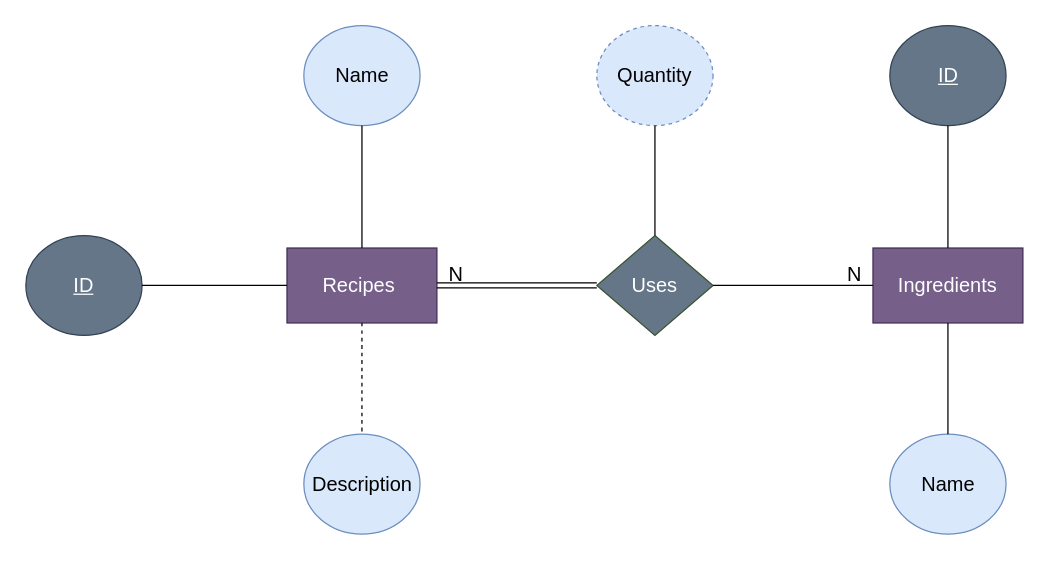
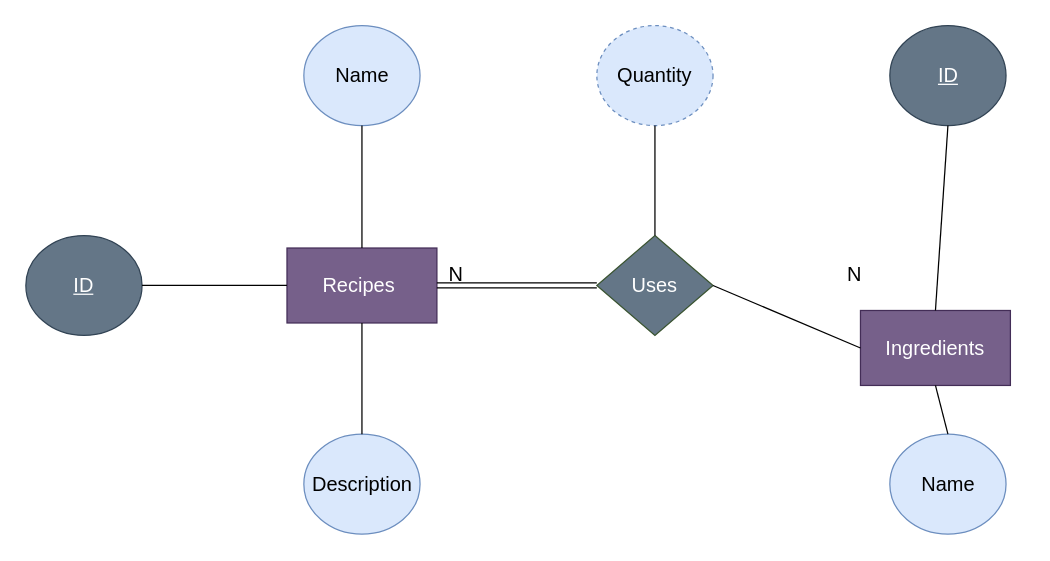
  <mxCell id="0" />
  <mxCell id="1" parent="0" />
  <mxCell id="2" value="Recipes&amp;nbsp;" style="rounded=0;whiteSpace=wrap;html=1;fontSize=16;fillColor=#76608a;fontColor=#ffffff;strokeColor=#432D57;" vertex="1" parent="1"><mxGeometry x="229" y="198" width="120" height="60" as="geometry" /></mxCell>
  <mxCell id="3" value="Name" style="ellipse;whiteSpace=wrap;html=1;fontSize=16;rounded=0;fillColor=#dae8fc;strokeColor=#6c8ebf;" vertex="1" parent="1"><mxGeometry x="242.5" y="20" width="93" height="80" as="geometry" /></mxCell>
  <mxCell id="4" value="Uses" style="rhombus;whiteSpace=wrap;html=1;fontSize=16;fillColor=#647687;strokeColor=#3A5431;fontColor=#ffffff;" vertex="1" parent="1"><mxGeometry x="477" y="188" width="93" height="80" as="geometry" /></mxCell>
- <mxCell id="5" value="Ingredients" style="rounded=0;whiteSpace=wrap;html=1;fontSize=16;fillColor=#76608a;fontColor=#ffffff;strokeColor=#432D57;" vertex="1" parent="1"><mxGeometry x="698" y="198" width="120" height="60" as="geometry" /></mxCell>
+ <mxCell id="5" value="Ingredients" style="rounded=0;whiteSpace=wrap;html=1;fontSize=16;fillColor=#76608a;fontColor=#ffffff;strokeColor=#432D57;" vertex="1" parent="1"><mxGeometry x="688" y="248" width="120" height="60" as="geometry" /></mxCell>
  <mxCell id="6" value="Name" style="ellipse;whiteSpace=wrap;html=1;fontSize=16;rounded=0;fillColor=#dae8fc;strokeColor=#6c8ebf;" vertex="1" parent="1"><mxGeometry x="711.5" y="347" width="93" height="80" as="geometry" /></mxCell>
  <mxCell id="7" value="Quantity" style="ellipse;whiteSpace=wrap;html=1;fontSize=16;rounded=0;fillColor=#dae8fc;strokeColor=#6c8ebf;dashed=1;" vertex="1" parent="1"><mxGeometry x="477" y="20" width="93" height="80" as="geometry" /></mxCell>
  <mxCell id="8" value="&lt;u&gt;ID&lt;/u&gt;" style="ellipse;whiteSpace=wrap;html=1;fontSize=16;rounded=0;fillColor=#647687;fontColor=#ffffff;strokeColor=#314354;" vertex="1" parent="1"><mxGeometry x="711.5" y="20" width="93" height="80" as="geometry" /></mxCell>
  <mxCell id="9" value="&lt;u&gt;ID&lt;/u&gt;" style="ellipse;whiteSpace=wrap;html=1;fontSize=16;rounded=0;fillColor=#647687;fontColor=#ffffff;strokeColor=#314354;" vertex="1" parent="1"><mxGeometry x="20" y="188" width="93" height="80" as="geometry" /></mxCell>
  <mxCell id="10" value="Description" style="ellipse;whiteSpace=wrap;html=1;fontSize=16;rounded=0;fillColor=#dae8fc;strokeColor=#6c8ebf;" vertex="1" parent="1"><mxGeometry x="242.5" y="347" width="93" height="80" as="geometry" /></mxCell>
  <mxCell id="11" value="" style="endArrow=none;html=1;rounded=0;fontSize=12;startSize=8;endSize=8;curved=1;exitX=1;exitY=0.5;exitDx=0;exitDy=0;entryX=0;entryY=0.5;entryDx=0;entryDy=0;" edge="1" parent="1" source="9" target="2"><mxGeometry width="50" height="50" relative="1" as="geometry"><mxPoint x="302" y="285" as="sourcePoint" /><mxPoint x="193" y="276" as="targetPoint" /></mxGeometry></mxCell>
  <mxCell id="12" value="" style="endArrow=none;html=1;rounded=0;fontSize=12;startSize=8;endSize=8;curved=1;exitX=0.5;exitY=0;exitDx=0;exitDy=0;entryX=0.5;entryY=1;entryDx=0;entryDy=0;" edge="1" parent="1" source="2" target="3"><mxGeometry width="50" height="50" relative="1" as="geometry"><mxPoint x="288" y="181" as="sourcePoint" /><mxPoint x="404" y="181" as="targetPoint" /></mxGeometry></mxCell>
  <mxCell id="13" value="" style="endArrow=none;html=1;rounded=0;fontSize=12;startSize=8;endSize=8;curved=1;entryX=0.5;entryY=1;entryDx=0;entryDy=0;exitX=0.5;exitY=0;exitDx=0;exitDy=0;" edge="1" parent="1" source="4" target="7"><mxGeometry width="50" height="50" relative="1" as="geometry"><mxPoint x="524" y="177" as="sourcePoint" /><mxPoint x="299" y="110" as="targetPoint" /></mxGeometry></mxCell>
- <mxCell id="14" value="" style="endArrow=none;html=1;rounded=0;fontSize=12;startSize=8;endSize=8;curved=1;exitX=0.5;exitY=1;exitDx=0;exitDy=0;entryX=0.5;entryY=0;entryDx=0;entryDy=0;dashed=1;" edge="1" parent="1" source="2" target="10"><mxGeometry width="50" height="50" relative="1" as="geometry"><mxPoint x="309" y="218" as="sourcePoint" /><mxPoint x="309" y="120" as="targetPoint" /></mxGeometry></mxCell>
+ <mxCell id="14" value="" style="endArrow=none;html=1;rounded=0;fontSize=12;startSize=8;endSize=8;curved=1;exitX=0.5;exitY=1;exitDx=0;exitDy=0;entryX=0.5;entryY=0;entryDx=0;entryDy=0;" edge="1" parent="1" source="2" target="10"><mxGeometry width="50" height="50" relative="1" as="geometry"><mxPoint x="309" y="218" as="sourcePoint" /><mxPoint x="309" y="120" as="targetPoint" /></mxGeometry></mxCell>
  <mxCell id="15" value="" style="endArrow=none;html=1;rounded=0;fontSize=12;startSize=8;endSize=8;curved=1;entryX=0.5;entryY=1;entryDx=0;entryDy=0;exitX=0.5;exitY=0;exitDx=0;exitDy=0;" edge="1" parent="1" source="5" target="8"><mxGeometry width="50" height="50" relative="1" as="geometry"><mxPoint x="766" y="181" as="sourcePoint" /><mxPoint x="319" y="130" as="targetPoint" /></mxGeometry></mxCell>
  <mxCell id="16" value="" style="endArrow=none;html=1;rounded=0;fontSize=12;startSize=8;endSize=8;curved=1;entryX=0.5;entryY=1;entryDx=0;entryDy=0;exitX=0.5;exitY=0;exitDx=0;exitDy=0;" edge="1" parent="1" source="6" target="5"><mxGeometry width="50" height="50" relative="1" as="geometry"><mxPoint x="768" y="208" as="sourcePoint" /><mxPoint x="768" y="110" as="targetPoint" /></mxGeometry></mxCell>
  <mxCell id="17" value="" style="endArrow=none;html=1;rounded=0;fontSize=12;startSize=8;endSize=8;curved=1;entryX=1;entryY=0.5;entryDx=0;entryDy=0;exitX=0;exitY=0.5;exitDx=0;exitDy=0;" edge="1" parent="1" source="5" target="4"><mxGeometry width="50" height="50" relative="1" as="geometry"><mxPoint x="768" y="378" as="sourcePoint" /><mxPoint x="768" y="268" as="targetPoint" /></mxGeometry></mxCell>
  <mxCell id="18" value="" style="shape=link;html=1;rounded=0;fontSize=12;startSize=8;endSize=8;curved=1;exitX=1;exitY=0.5;exitDx=0;exitDy=0;entryX=0;entryY=0.5;entryDx=0;entryDy=0;" edge="1" parent="1" source="2" target="4"><mxGeometry relative="1" as="geometry"><mxPoint x="507" y="264" as="sourcePoint" /><mxPoint x="667" y="264" as="targetPoint" /></mxGeometry></mxCell>
  <mxCell id="19" value="" style="resizable=0;html=1;align=right;verticalAlign=bottom;fontSize=16;" connectable="0" vertex="1" parent="18"><mxGeometry x="1" relative="1" as="geometry" /></mxCell>
  <mxCell id="20" value="N" style="text;html=1;align=center;verticalAlign=middle;resizable=0;points=[];autosize=1;strokeColor=none;fillColor=none;fontSize=16;" vertex="1" parent="1"><mxGeometry x="349" y="203" width="30" height="31" as="geometry" /></mxCell>
  <mxCell id="21" value="N" style="text;html=1;align=center;verticalAlign=middle;resizable=0;points=[];autosize=1;strokeColor=none;fillColor=none;fontSize=16;" vertex="1" parent="1"><mxGeometry x="668" y="203" width="30" height="31" as="geometry" /></mxCell>
